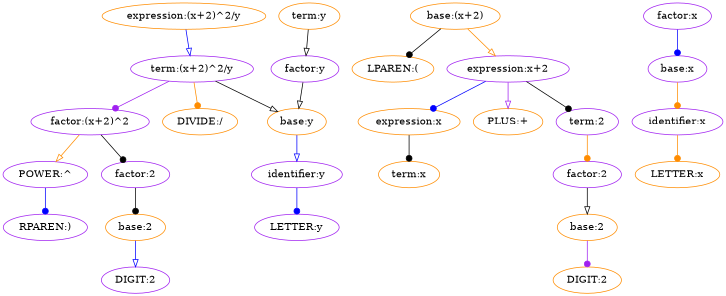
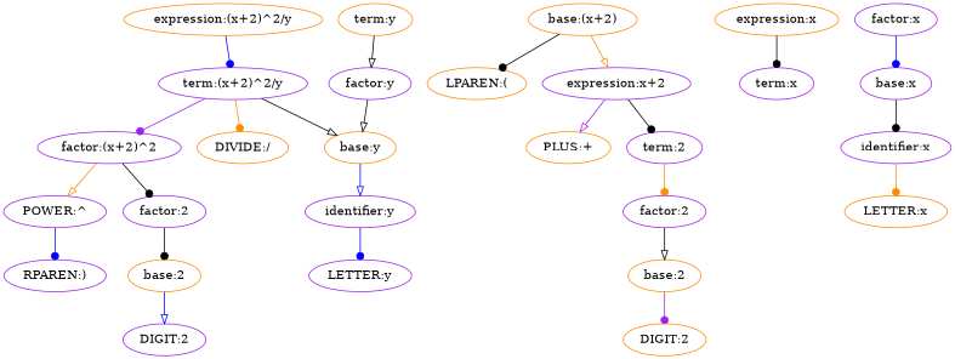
  digraph {
    node [color=purple]
    edge [arrowhead=dot color=black]
    n1 [color=darkorange label="expression:(x+2)^2/y"]
    n2 [label="term:(x+2)^2/y"]
    n3 [label="factor:(x+2)^2"]
    n4 [color=darkorange label="DIVIDE:/"]
    n5 [color=darkorange label="base:y"]
    n6 [label="POWER:^"]
    n7 [label="factor:2"]
    n8 [color=darkorange label="term:y"]
    n9 [label="factor:y"]
    n10 [color=darkorange label="base:(x+2)"]
    n11 [color=darkorange label="LPAREN:("]
    n12 [label="expression:x+2"]
    n13 [label="RPAREN:)"]
    n14 [color=darkorange label="base:2"]
    n15 [color=darkorange label="expression:x"]
    n16 [color=darkorange label="PLUS:+"]
    n17 [label="term:2"]
-   n18 [color=darkorange label="term:x"]
+   n18 [label="term:x"]
    n19 [label="factor:2"]
    n20 [label="factor:x"]
    n21 [label="base:x"]
    n22 [label="identifier:x"]
    n23 [color=darkorange label="LETTER:x"]
    n24 [color=darkorange label="base:2"]
    n25 [color=darkorange label="DIGIT:2"]
    n26 [label="DIGIT:2"]
    n27 [label="identifier:y"]
    n28 [label="LETTER:y"]
-   n1 -> n2 [arrowhead=onormal color=blue]
+   n1 -> n2 [color=blue]
    n2 -> n3 [color=purple]
    n2 -> n4 [color=darkorange]
    n2 -> n5 [arrowhead=onormal]
    n3 -> n6 [arrowhead=onormal color=darkorange]
    n3 -> n7
    n5 -> n27 [arrowhead=onormal color=blue]
    n6 -> n13 [color=blue]
    n7 -> n14
    n8 -> n9 [arrowhead=onormal]
    n9 -> n5 [arrowhead=onormal]
    n10 -> n11
    n10 -> n12 [arrowhead=onormal color=darkorange]
-   n12 -> n15 [color=blue]
    n12 -> n16 [arrowhead=onormal color=purple]
    n12 -> n17
    n14 -> n26 [arrowhead=onormal color=blue]
    n15 -> n18
    n17 -> n19 [color=darkorange]
    n19 -> n24 [arrowhead=onormal]
    n20 -> n21 [color=blue]
-   n21 -> n22 [color=darkorange]
+   n21 -> n22
    n22 -> n23 [color=darkorange]
    n24 -> n25 [color=purple]
    n27 -> n28 [color=blue]
  }
